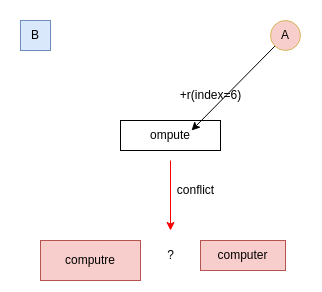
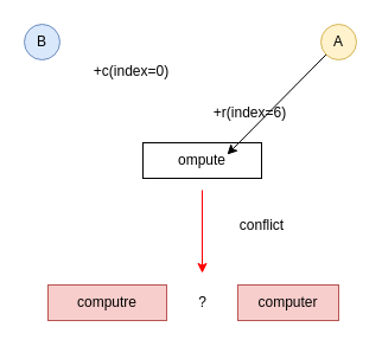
  <mxCell id="0" />
  <mxCell id="1" parent="0" />
  <mxCell id="2" value="ompute" style="rounded=0;whiteSpace=wrap;html=1;" vertex="1" parent="1"><mxGeometry x="120" y="120" width="100" height="30" as="geometry" /></mxCell>
- <mxCell id="3" value="A" style="ellipse;whiteSpace=wrap;html=1;aspect=fixed;fillColor=#f8cecc;strokeColor=#d6b656;" vertex="1" parent="1"><mxGeometry x="270" y="20" width="30" height="30" as="geometry" /></mxCell>
- <mxCell id="4" value="B" style="whiteSpace=wrap;html=1;aspect=fixed;fillColor=#dae8fc;strokeColor=#6c8ebf;rounded=0;" vertex="1" parent="1"><mxGeometry x="20" y="20" width="30" height="30" as="geometry" /></mxCell>
+ <mxCell id="3" value="A" style="ellipse;whiteSpace=wrap;html=1;aspect=fixed;fillColor=#fff2cc;strokeColor=#d6b656;" vertex="1" parent="1"><mxGeometry x="270" y="20" width="30" height="30" as="geometry" /></mxCell>
+ <mxCell id="4" value="B" style="ellipse;whiteSpace=wrap;html=1;aspect=fixed;fillColor=#dae8fc;strokeColor=#6c8ebf;" vertex="1" parent="1"><mxGeometry x="20" y="20" width="30" height="30" as="geometry" /></mxCell>
  <mxCell id="5" value="" style="endArrow=classic;html=1;rounded=0;exitX=0;exitY=1;exitDx=0;exitDy=0;" edge="1" parent="1" source="3"><mxGeometry width="50" height="50" relative="1" as="geometry"><mxPoint x="250" y="60" as="sourcePoint" /><mxPoint x="191" y="130" as="targetPoint" /></mxGeometry></mxCell>
  <mxCell id="6" value="+r(index=6)" style="text;html=1;align=center;verticalAlign=middle;resizable=0;points=[];autosize=1;strokeColor=none;fillColor=none;" vertex="1" parent="1"><mxGeometry x="170" y="85" width="80" height="20" as="geometry" /></mxCell>
+ <mxCell id="7" value="+c(index=0)" style="text;html=1;align=center;verticalAlign=middle;resizable=0;points=[];autosize=1;strokeColor=none;fillColor=none;" vertex="1" parent="1"><mxGeometry x="70" y="50" width="80" height="20" as="geometry" /></mxCell>
  <mxCell id="8" value="" style="endArrow=classic;html=1;rounded=0;strokeColor=#FF0000;" edge="1" parent="1"><mxGeometry width="50" height="50" relative="1" as="geometry"><mxPoint x="170" y="160" as="sourcePoint" /><mxPoint x="170" y="230" as="targetPoint" /></mxGeometry></mxCell>
- <mxCell id="9" value="computre" style="rounded=0;whiteSpace=wrap;html=1;fillColor=#f8cecc;strokeColor=#b85450;" vertex="1" parent="1"><mxGeometry x="40" y="240" width="100" height="40" as="geometry" /></mxCell>
+ <mxCell id="9" value="computre" style="rounded=0;whiteSpace=wrap;html=1;fillColor=#f8cecc;strokeColor=#b85450;" vertex="1" parent="1"><mxGeometry x="40" y="240" width="100" height="30" as="geometry" /></mxCell>
  <mxCell id="10" value="?" style="text;html=1;align=center;verticalAlign=middle;resizable=0;points=[];autosize=1;strokeColor=none;fillColor=none;" vertex="1" parent="1"><mxGeometry x="160" y="245" width="20" height="20" as="geometry" /></mxCell>
  <mxCell id="11" value="computer" style="rounded=0;whiteSpace=wrap;html=1;fillColor=#f8cecc;strokeColor=#b85450;" vertex="1" parent="1"><mxGeometry x="200" y="240" width="85" height="30" as="geometry" /></mxCell>
- <mxCell id="12" value="conflict" style="text;html=1;align=center;verticalAlign=middle;resizable=0;points=[];autosize=1;strokeColor=none;fillColor=none;" vertex="1" parent="1"><mxGeometry x="170" y="180" width="50" height="20" as="geometry" /></mxCell>
+ <mxCell id="12" value="conflict" style="text;html=1;align=center;verticalAlign=middle;resizable=0;points=[];autosize=1;strokeColor=none;fillColor=none;" vertex="1" parent="1"><mxGeometry x="195" y="180" width="50" height="20" as="geometry" /></mxCell>
